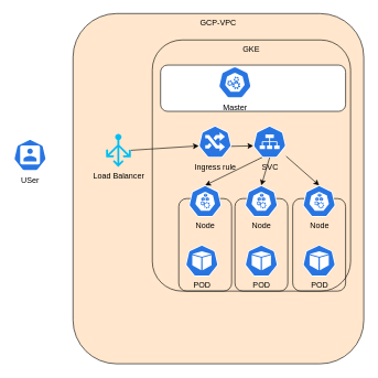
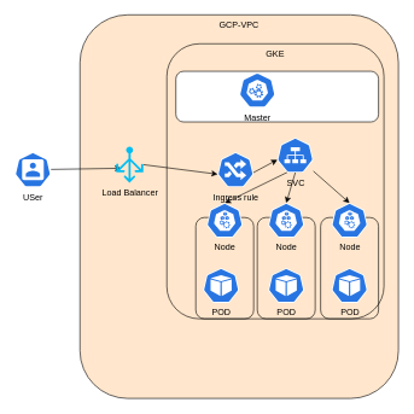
  <mxCell id="0" />
  <mxCell id="1" parent="0" />
  <mxCell id="2" value="GCP-VPC" style="rounded=1;whiteSpace=wrap;html=1;verticalAlign=top;fillColor=#ffe6cc;" parent="1" vertex="1"><mxGeometry x="110" y="20" width="440" height="530" as="geometry" /></mxCell>
  <mxCell id="3" value="GKE" style="rounded=1;whiteSpace=wrap;html=1;verticalAlign=top;fillColor=none;" parent="1" vertex="1"><mxGeometry x="230" y="60" width="300" height="380" as="geometry" /></mxCell>
  <mxCell id="4" value="" style="rounded=1;whiteSpace=wrap;html=1;" vertex="1" parent="1"><mxGeometry x="242.5" y="98" width="280" height="70" as="geometry" /></mxCell>
  <mxCell id="5" value="" style="rounded=1;whiteSpace=wrap;html=1;fillColor=none;" parent="1" vertex="1"><mxGeometry x="355" y="300" width="80" height="140" as="geometry" /></mxCell>
  <mxCell id="6" value="" style="rounded=1;whiteSpace=wrap;html=1;fillColor=none;" parent="1" vertex="1"><mxGeometry x="270" y="300" width="80" height="140" as="geometry" /></mxCell>
  <mxCell id="7" value="" style="rounded=1;whiteSpace=wrap;html=1;fillColor=none;" parent="1" vertex="1"><mxGeometry x="442.5" y="300" width="80" height="140" as="geometry" /></mxCell>
  <mxCell id="8" value="" style="edgeStyle=none;html=1;startArrow=none;entryX=0.005;entryY=0.63;entryDx=0;entryDy=0;entryPerimeter=0;exitX=1;exitY=0.5;exitDx=0;exitDy=0;exitPerimeter=0;" parent="1" source="23" target="20" edge="1"><mxGeometry relative="1" as="geometry"><mxPoint x="240" y="230.103" as="sourcePoint" /><mxPoint x="300" y="230" as="targetPoint" /></mxGeometry></mxCell>
  <mxCell id="9" value="" style="edgeStyle=none;html=1;entryX=0.005;entryY=0.63;entryDx=0;entryDy=0;entryPerimeter=0;exitX=0.88;exitY=0.646;exitDx=0;exitDy=0;exitPerimeter=0;" parent="1" source="20" target="17" edge="1"><mxGeometry relative="1" as="geometry"><mxPoint x="377.5" y="230.835" as="sourcePoint" /><mxPoint x="422.5" y="230" as="targetPoint" /></mxGeometry></mxCell>
  <mxCell id="10" value="" style="edgeStyle=none;html=1;entryX=0.5;entryY=0;entryDx=0;entryDy=0;entryPerimeter=0;exitX=0.5;exitY=1;exitDx=0;exitDy=0;exitPerimeter=0;" parent="1" source="17" target="18" edge="1"><mxGeometry relative="1" as="geometry"><mxPoint x="447.143" y="250" as="sourcePoint" /><mxPoint x="394.741" y="360" as="targetPoint" /></mxGeometry></mxCell>
  <mxCell id="11" style="edgeStyle=none;html=1;entryX=0.5;entryY=0;entryDx=0;entryDy=0;entryPerimeter=0;exitX=0.28;exitY=0.99;exitDx=0;exitDy=0;exitPerimeter=0;" parent="1" source="17" target="15" edge="1"><mxGeometry relative="1" as="geometry"><mxPoint x="439.95" y="250" as="sourcePoint" /><mxPoint x="312.5" y="360" as="targetPoint" /></mxGeometry></mxCell>
  <mxCell id="12" value="POD" style="sketch=0;html=1;dashed=0;whitespace=wrap;fillColor=#2875E2;strokeColor=#ffffff;points=[[0.005,0.63,0],[0.1,0.2,0],[0.9,0.2,0],[0.5,0,0],[0.995,0.63,0],[0.72,0.99,0],[0.5,1,0],[0.28,0.99,0]];verticalLabelPosition=bottom;align=center;verticalAlign=top;shape=mxgraph.kubernetes.icon;prIcon=pod" parent="1" vertex="1"><mxGeometry x="280" y="370" width="50" height="48" as="geometry" /></mxCell>
  <mxCell id="13" value="POD" style="sketch=0;html=1;dashed=0;whitespace=wrap;fillColor=#2875E2;strokeColor=#ffffff;points=[[0.005,0.63,0],[0.1,0.2,0],[0.9,0.2,0],[0.5,0,0],[0.995,0.63,0],[0.72,0.99,0],[0.5,1,0],[0.28,0.99,0]];verticalLabelPosition=bottom;align=center;verticalAlign=top;shape=mxgraph.kubernetes.icon;prIcon=pod" parent="1" vertex="1"><mxGeometry x="370" y="370" width="50" height="48" as="geometry" /></mxCell>
  <mxCell id="14" value="POD" style="sketch=0;html=1;dashed=0;whitespace=wrap;fillColor=#2875E2;strokeColor=#ffffff;points=[[0.005,0.63,0],[0.1,0.2,0],[0.9,0.2,0],[0.5,0,0],[0.995,0.63,0],[0.72,0.99,0],[0.5,1,0],[0.28,0.99,0]];verticalLabelPosition=bottom;align=center;verticalAlign=top;shape=mxgraph.kubernetes.icon;prIcon=pod" parent="1" vertex="1"><mxGeometry x="457.5" y="370" width="50" height="48" as="geometry" /></mxCell>
  <mxCell id="15" value="Node" style="sketch=0;html=1;dashed=0;whitespace=wrap;fillColor=#2875E2;strokeColor=#ffffff;points=[[0.005,0.63,0],[0.1,0.2,0],[0.9,0.2,0],[0.5,0,0],[0.995,0.63,0],[0.72,0.99,0],[0.5,1,0],[0.28,0.99,0]];verticalLabelPosition=bottom;align=center;verticalAlign=top;shape=mxgraph.kubernetes.icon;prIcon=node" parent="1" vertex="1"><mxGeometry x="285" y="280" width="50" height="48" as="geometry" /></mxCell>
  <mxCell id="16" style="edgeStyle=none;html=1;entryX=0.5;entryY=0;entryDx=0;entryDy=0;entryPerimeter=0;" parent="1" source="17" target="19" edge="1"><mxGeometry relative="1" as="geometry" /></mxCell>
  <mxCell id="17" value="SVC" style="sketch=0;html=1;dashed=0;whitespace=wrap;fillColor=#2875E2;strokeColor=#ffffff;points=[[0.005,0.63,0],[0.1,0.2,0],[0.9,0.2,0],[0.5,0,0],[0.995,0.63,0],[0.72,0.99,0],[0.5,1,0],[0.28,0.99,0]];verticalLabelPosition=bottom;align=center;verticalAlign=top;shape=mxgraph.kubernetes.icon;prIcon=svc" parent="1" vertex="1"><mxGeometry x="382.5" y="190" width="50" height="48" as="geometry" /></mxCell>
  <mxCell id="18" value="Node" style="sketch=0;html=1;dashed=0;whitespace=wrap;fillColor=#2875E2;strokeColor=#ffffff;points=[[0.005,0.63,0],[0.1,0.2,0],[0.9,0.2,0],[0.5,0,0],[0.995,0.63,0],[0.72,0.99,0],[0.5,1,0],[0.28,0.99,0]];verticalLabelPosition=bottom;align=center;verticalAlign=top;shape=mxgraph.kubernetes.icon;prIcon=node" parent="1" vertex="1"><mxGeometry x="370" y="280" width="50" height="48" as="geometry" /></mxCell>
  <mxCell id="19" value="Node" style="sketch=0;html=1;dashed=0;whitespace=wrap;fillColor=#2875E2;strokeColor=#ffffff;points=[[0.005,0.63,0],[0.1,0.2,0],[0.9,0.2,0],[0.5,0,0],[0.995,0.63,0],[0.72,0.99,0],[0.5,1,0],[0.28,0.99,0]];verticalLabelPosition=bottom;align=center;verticalAlign=top;shape=mxgraph.kubernetes.icon;prIcon=node" parent="1" vertex="1"><mxGeometry x="457.5" y="280" width="50" height="48" as="geometry" /></mxCell>
- <mxCell id="20" value="Ingress rule" style="sketch=0;html=1;dashed=0;whitespace=wrap;fillColor=#2875E2;strokeColor=#ffffff;points=[[0.005,0.63,0],[0.1,0.2,0],[0.9,0.2,0],[0.5,0,0],[0.995,0.63,0],[0.72,0.99,0],[0.5,1,0],[0.28,0.99,0]];verticalLabelPosition=bottom;align=center;verticalAlign=top;shape=mxgraph.kubernetes.icon;prIcon=ing" parent="1" vertex="1"><mxGeometry x="300" y="190" width="50" height="48" as="geometry" /></mxCell>
+ <mxCell id="20" value="Ingress rule" style="sketch=0;html=1;dashed=0;whitespace=wrap;fillColor=#2875E2;strokeColor=#ffffff;points=[[0.005,0.63,0],[0.1,0.2,0],[0.9,0.2,0],[0.5,0,0],[0.995,0.63,0],[0.72,0.99,0],[0.5,1,0],[0.28,0.99,0]];verticalLabelPosition=bottom;align=center;verticalAlign=top;shape=mxgraph.kubernetes.icon;prIcon=ing" parent="1" vertex="1"><mxGeometry x="300" y="210" width="50" height="48" as="geometry" /></mxCell>
+ <mxCell id="21" style="edgeStyle=none;html=1;entryX=0.187;entryY=0.6;entryDx=0;entryDy=0;entryPerimeter=0;" parent="1" source="22" target="23" edge="1"><mxGeometry relative="1" as="geometry"><mxPoint x="80" y="240" as="targetPoint" /></mxGeometry></mxCell>
  <mxCell id="22" value="USer" style="sketch=0;html=1;dashed=0;whitespace=wrap;fillColor=#2875E2;strokeColor=#ffffff;points=[[0.005,0.63,0],[0.1,0.2,0],[0.9,0.2,0],[0.5,0,0],[0.995,0.63,0],[0.72,0.99,0],[0.5,1,0],[0.28,0.99,0]];verticalLabelPosition=bottom;align=center;verticalAlign=top;shape=mxgraph.kubernetes.icon;prIcon=user" parent="1" vertex="1"><mxGeometry x="20" y="210" width="50" height="48" as="geometry" /></mxCell>
  <mxCell id="23" value="Load Balancer" style="verticalLabelPosition=bottom;html=1;verticalAlign=top;align=center;strokeColor=none;fillColor=#00BEF2;shape=mxgraph.azure.load_balancer_generic;pointerEvents=1;" parent="1" vertex="1"><mxGeometry x="160" y="202" width="37.5" height="50" as="geometry" /></mxCell>
  <mxCell id="24" value="Master" style="sketch=0;html=1;dashed=0;whitespace=wrap;fillColor=#2875E2;strokeColor=#ffffff;points=[[0.005,0.63,0],[0.1,0.2,0],[0.9,0.2,0],[0.5,0,0],[0.995,0.63,0],[0.72,0.99,0],[0.5,1,0],[0.28,0.99,0]];verticalLabelPosition=bottom;align=center;verticalAlign=top;shape=mxgraph.kubernetes.icon;prIcon=master" vertex="1" parent="1"><mxGeometry x="330" y="100" width="50" height="48" as="geometry" /></mxCell>
